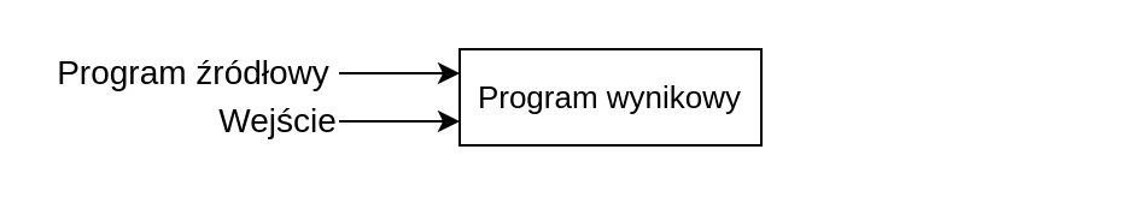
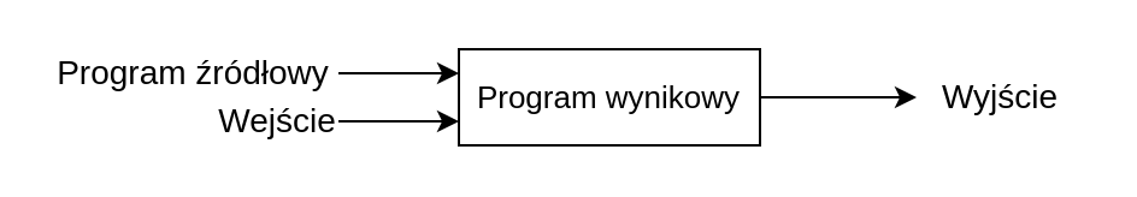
  <mxCell id="0" />
  <mxCell id="1" parent="0" />
+ <mxCell id="2" style="edgeStyle=orthogonalEdgeStyle;rounded=0;orthogonalLoop=1;jettySize=auto;html=1;" edge="1" parent="1" source="3" target="6"><mxGeometry relative="1" as="geometry" /></mxCell>
  <mxCell id="3" value="&lt;font style=&quot;font-size: 13px&quot;&gt;Program wynikowy&lt;/font&gt;" style="rounded=0;whiteSpace=wrap;html=1;" vertex="1" parent="1"><mxGeometry x="190" y="20" width="125" height="40" as="geometry" /></mxCell>
  <mxCell id="4" style="edgeStyle=orthogonalEdgeStyle;rounded=0;orthogonalLoop=1;jettySize=auto;html=1;entryX=0;entryY=0.25;entryDx=0;entryDy=0;" edge="1" parent="1" source="5" target="3"><mxGeometry relative="1" as="geometry" /></mxCell>
  <mxCell id="5" value="Program źródłowy" style="text;html=1;strokeColor=none;fillColor=none;align=center;verticalAlign=middle;whiteSpace=wrap;rounded=0;fontSize=14;" vertex="1" parent="1"><mxGeometry x="20" y="20" width="120" height="20" as="geometry" /></mxCell>
+ <mxCell id="6" value="Wyjście" style="text;html=1;strokeColor=none;fillColor=none;align=center;verticalAlign=middle;whiteSpace=wrap;rounded=0;fontSize=14;" vertex="1" parent="1"><mxGeometry x="380" y="30" width="70" height="20" as="geometry" /></mxCell>
  <mxCell id="7" style="edgeStyle=orthogonalEdgeStyle;rounded=0;orthogonalLoop=1;jettySize=auto;html=1;entryX=0;entryY=0.75;entryDx=0;entryDy=0;fontSize=14;" edge="1" parent="1" source="8" target="3"><mxGeometry relative="1" as="geometry" /></mxCell>
  <mxCell id="8" value="Wejście" style="text;html=1;strokeColor=none;fillColor=none;align=center;verticalAlign=middle;whiteSpace=wrap;rounded=0;fontSize=14;" vertex="1" parent="1"><mxGeometry x="90" y="40" width="50" height="20" as="geometry" /></mxCell>
